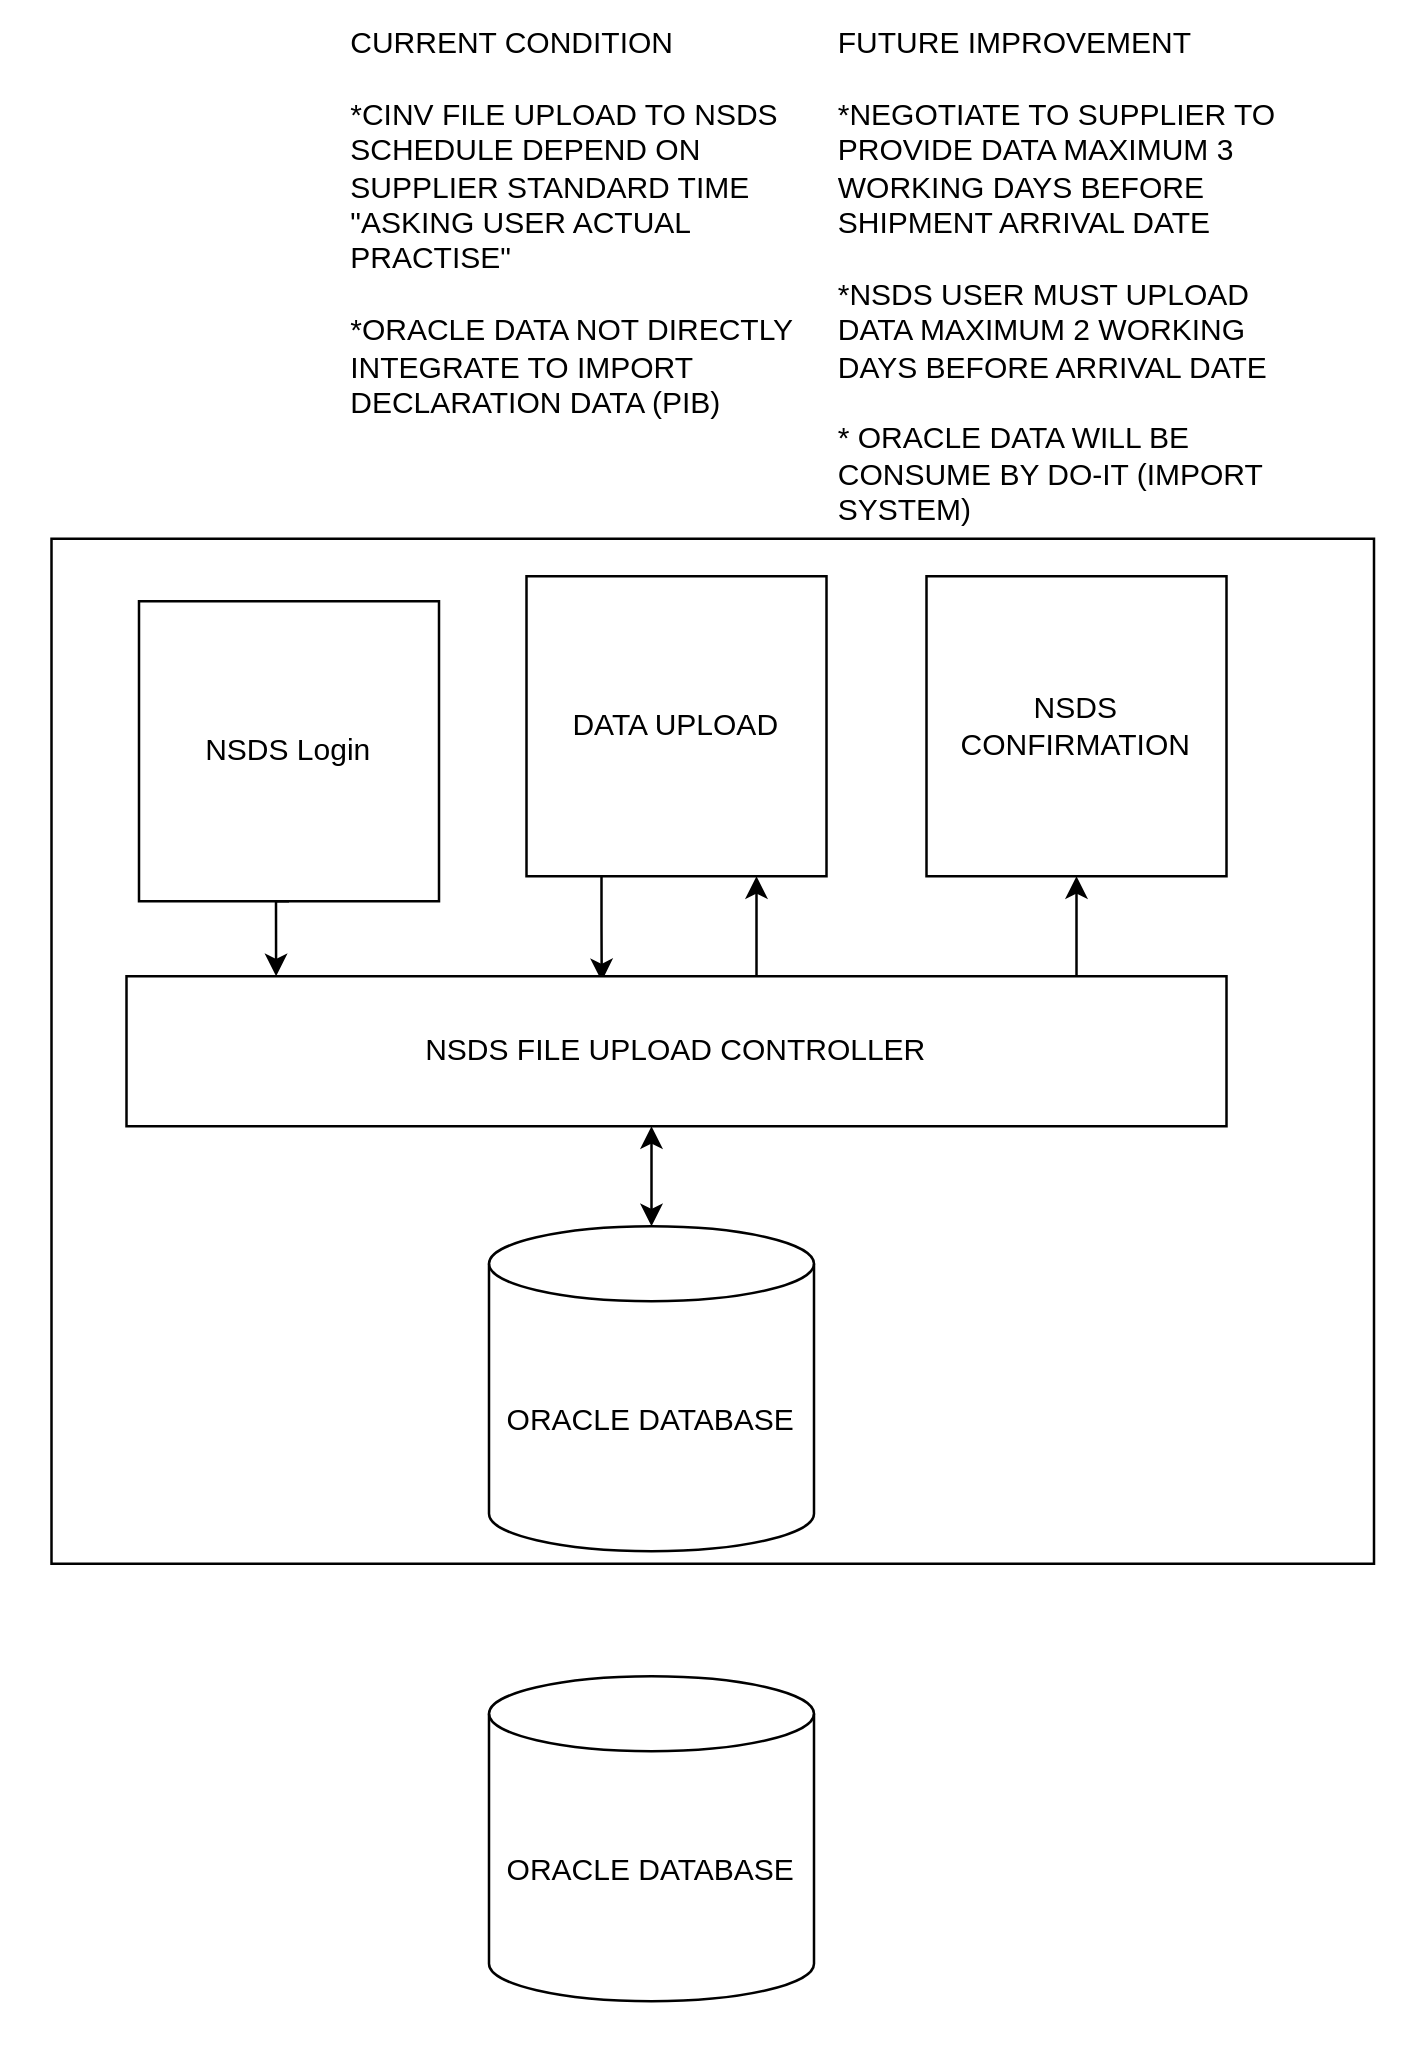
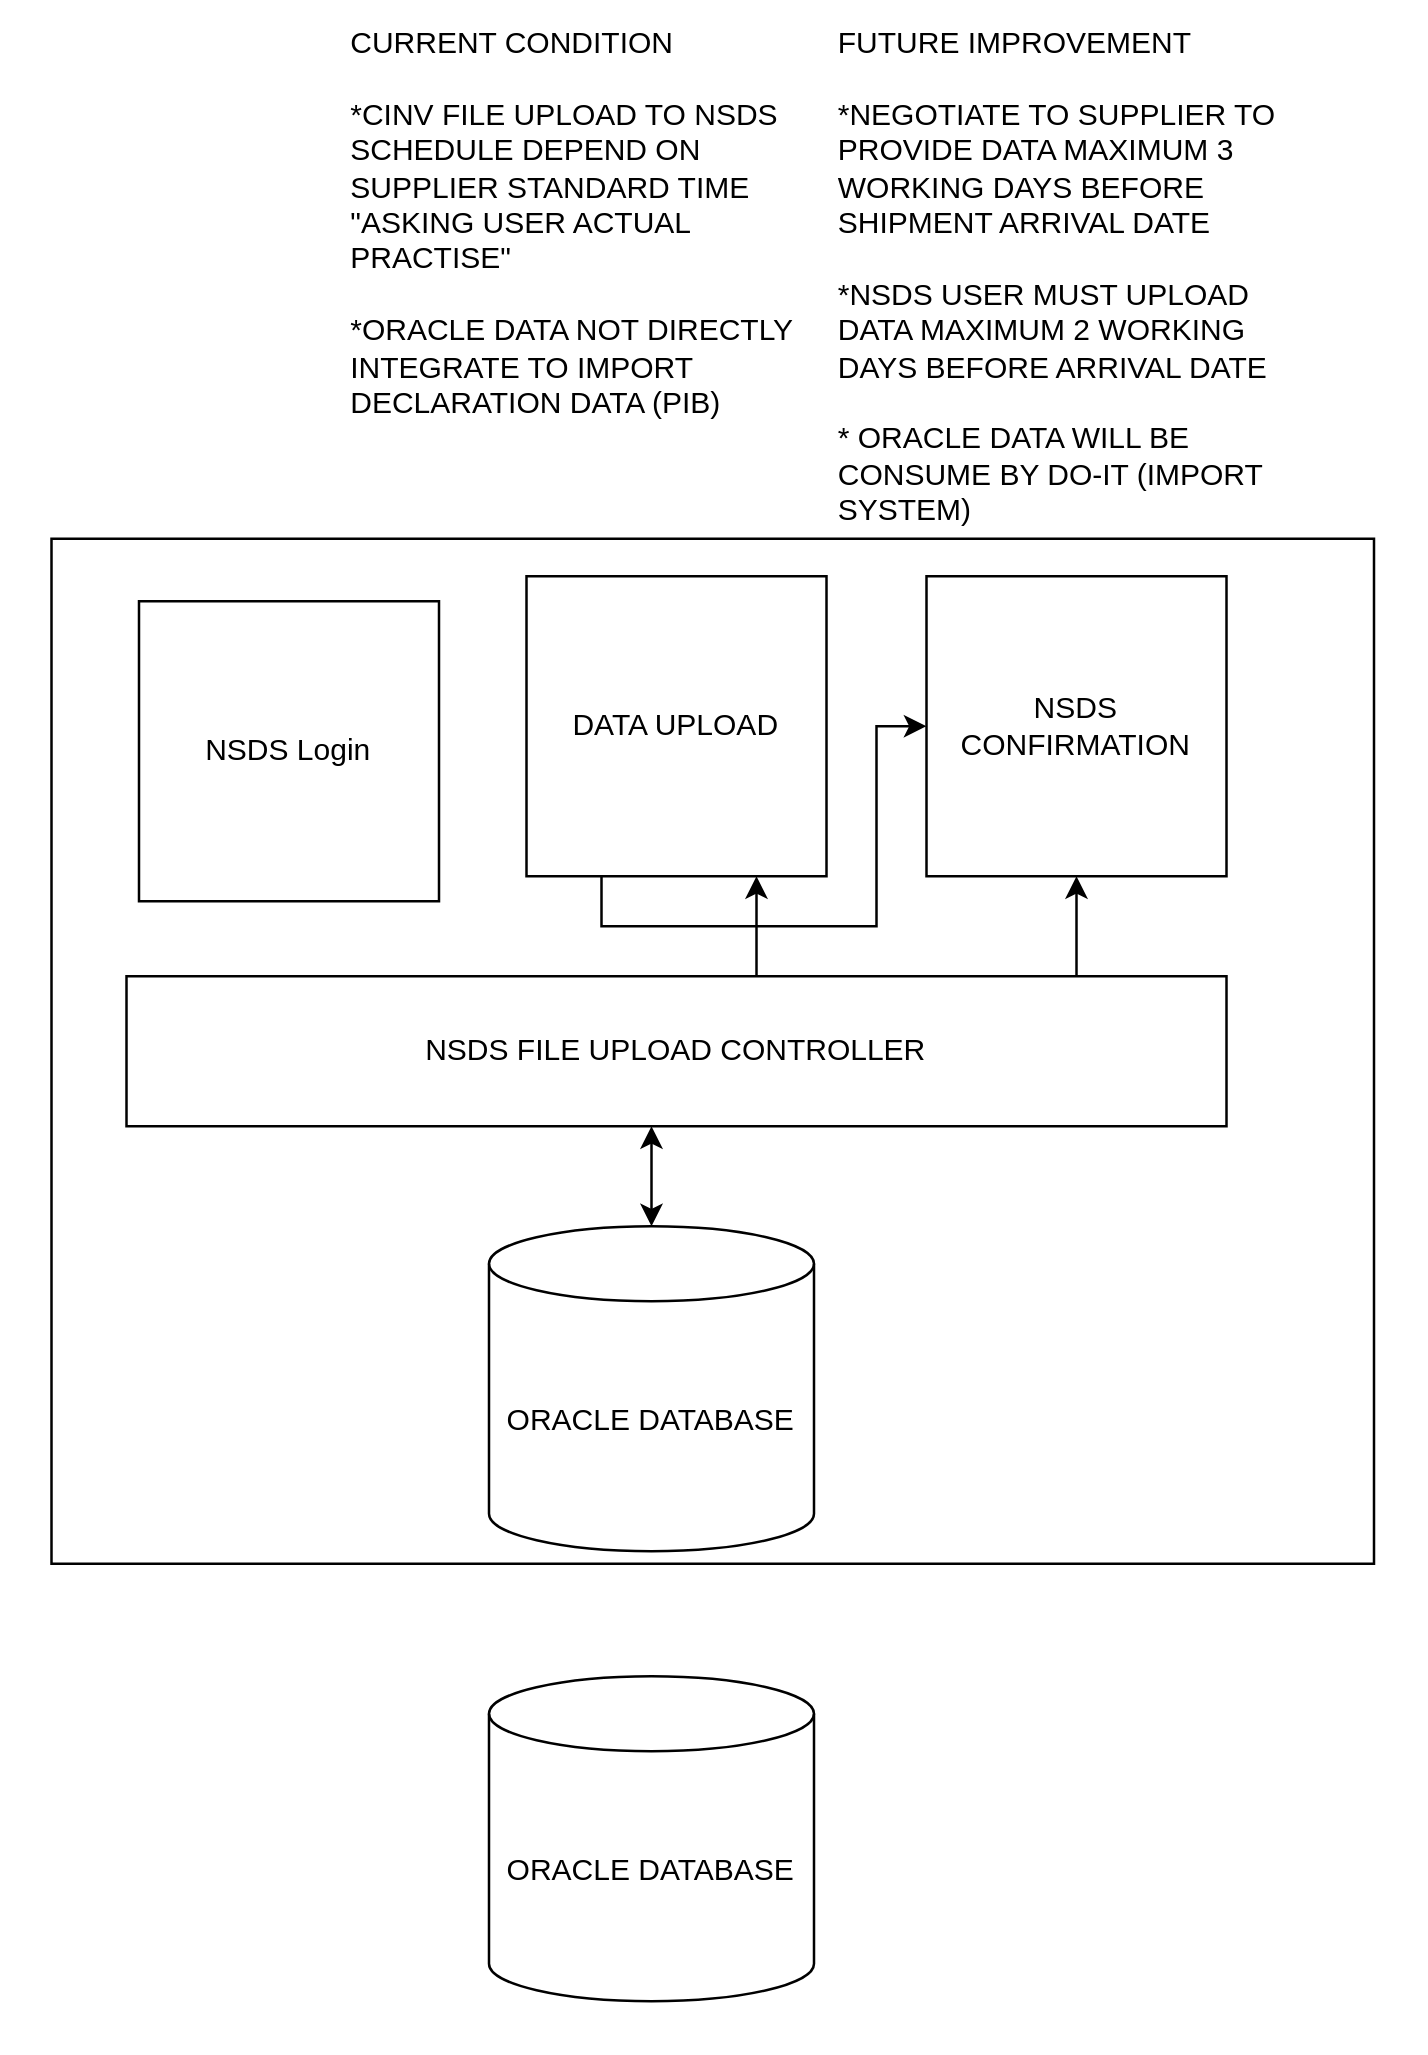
  <mxCell id="0" />
  <mxCell id="1" parent="0" />
  <mxCell id="2" value="" style="rounded=0;whiteSpace=wrap;html=1;align=left;" vertex="1" parent="1"><mxGeometry x="20" y="215" width="529" height="410" as="geometry" /></mxCell>
- <mxCell id="3" style="edgeStyle=orthogonalEdgeStyle;rounded=0;orthogonalLoop=1;jettySize=auto;html=1;exitX=0.5;exitY=1;exitDx=0;exitDy=0;entryX=0.136;entryY=0;entryDx=0;entryDy=0;entryPerimeter=0;" edge="1" parent="1" source="4" target="8"><mxGeometry relative="1" as="geometry" /></mxCell>
  <mxCell id="4" value="NSDS Login" style="whiteSpace=wrap;html=1;aspect=fixed;" vertex="1" parent="1"><mxGeometry x="55" y="240" width="120" height="120" as="geometry" /></mxCell>
- <mxCell id="5" style="edgeStyle=orthogonalEdgeStyle;rounded=0;orthogonalLoop=1;jettySize=auto;html=1;exitX=0.25;exitY=1;exitDx=0;exitDy=0;entryX=0.432;entryY=0.033;entryDx=0;entryDy=0;entryPerimeter=0;" edge="1" parent="1" source="6" target="8"><mxGeometry relative="1" as="geometry" /></mxCell>
+ <mxCell id="5" style="edgeStyle=orthogonalEdgeStyle;rounded=0;orthogonalLoop=1;jettySize=auto;html=1;exitX=0.25;exitY=1;exitDx=0;exitDy=0;" edge="1" parent="1" source="6" target="7"><mxGeometry relative="1" as="geometry" /></mxCell>
  <mxCell id="6" value="DATA UPLOAD" style="whiteSpace=wrap;html=1;aspect=fixed;" vertex="1" parent="1"><mxGeometry x="210" y="230" width="120" height="120" as="geometry" /></mxCell>
  <mxCell id="7" value="NSDS CONFIRMATION" style="whiteSpace=wrap;html=1;aspect=fixed;" vertex="1" parent="1"><mxGeometry x="370" y="230" width="120" height="120" as="geometry" /></mxCell>
  <mxCell id="8" value="NSDS FILE UPLOAD CONTROLLER" style="rounded=0;whiteSpace=wrap;html=1;" vertex="1" parent="1"><mxGeometry x="50" y="390" width="440" height="60" as="geometry" /></mxCell>
  <mxCell id="9" value="ORACLE DATABASE" style="shape=cylinder3;whiteSpace=wrap;html=1;boundedLbl=1;backgroundOutline=1;size=15;" vertex="1" parent="1"><mxGeometry x="195" y="490" width="130" height="130" as="geometry" /></mxCell>
  <mxCell id="10" value="" style="endArrow=classic;startArrow=classic;html=1;rounded=0;exitX=0.5;exitY=0;exitDx=0;exitDy=0;exitPerimeter=0;" edge="1" parent="1" source="9"><mxGeometry width="50" height="50" relative="1" as="geometry"><mxPoint x="200" y="480" as="sourcePoint" /><mxPoint x="260" y="450" as="targetPoint" /></mxGeometry></mxCell>
  <mxCell id="11" value="" style="endArrow=classic;html=1;rounded=0;entryX=0.5;entryY=1;entryDx=0;entryDy=0;" edge="1" parent="1" target="7"><mxGeometry width="50" height="50" relative="1" as="geometry"><mxPoint x="430" y="390" as="sourcePoint" /><mxPoint x="250" y="430" as="targetPoint" /></mxGeometry></mxCell>
  <mxCell id="12" value="&lt;div&gt;CURRENT CONDITION&lt;/div&gt;&lt;div&gt;&lt;br&gt;&lt;/div&gt;&lt;div align=&quot;left&quot;&gt;*CINV FILE UPLOAD TO NSDS SCHEDULE DEPEND ON SUPPLIER STANDARD TIME &quot;ASKING USER ACTUAL PRACTISE&quot;&lt;br&gt;&lt;/div&gt;&lt;div align=&quot;left&quot;&gt;&lt;br&gt;&lt;/div&gt;&lt;div align=&quot;left&quot;&gt;*ORACLE DATA NOT DIRECTLY INTEGRATE TO IMPORT DECLARATION DATA (PIB)&lt;br&gt;&lt;/div&gt;&lt;div align=&quot;left&quot;&gt;&lt;br&gt;&lt;/div&gt;&lt;div align=&quot;left&quot;&gt;&lt;br&gt;&lt;/div&gt;" style="text;html=1;strokeColor=none;fillColor=none;spacing=5;spacingTop=-20;whiteSpace=wrap;overflow=hidden;rounded=0;align=left;" vertex="1" parent="1"><mxGeometry x="135" y="20" width="190" height="160" as="geometry" /></mxCell>
  <mxCell id="13" value="" style="endArrow=classic;html=1;rounded=0;" edge="1" parent="1"><mxGeometry width="50" height="50" relative="1" as="geometry"><mxPoint x="302" y="390" as="sourcePoint" /><mxPoint x="302" y="350" as="targetPoint" /><Array as="points" /></mxGeometry></mxCell>
  <mxCell id="14" value="&lt;div&gt;FUTURE IMPROVEMENT&lt;br&gt;&lt;/div&gt;&lt;div&gt;&lt;br&gt;&lt;/div&gt;&lt;div align=&quot;left&quot;&gt;*NEGOTIATE TO SUPPLIER TO PROVIDE DATA MAXIMUM 3 WORKING DAYS BEFORE SHIPMENT ARRIVAL DATE&lt;br&gt;&lt;/div&gt;&lt;div align=&quot;left&quot;&gt;&lt;br&gt;&lt;/div&gt;&lt;div align=&quot;left&quot;&gt;*NSDS USER MUST UPLOAD DATA MAXIMUM 2 WORKING DAYS BEFORE ARRIVAL DATE&lt;/div&gt;&lt;div align=&quot;left&quot;&gt;&lt;br&gt;&lt;/div&gt;&lt;div align=&quot;left&quot;&gt;* ORACLE DATA WILL BE CONSUME BY DO-IT (IMPORT SYSTEM)&lt;br&gt;&lt;/div&gt;&lt;div align=&quot;left&quot;&gt;&lt;br&gt;&lt;/div&gt;&lt;div align=&quot;left&quot;&gt;&lt;br&gt;&lt;/div&gt;" style="text;html=1;strokeColor=none;fillColor=none;spacing=5;spacingTop=-20;whiteSpace=wrap;overflow=hidden;rounded=0;align=left;" vertex="1" parent="1"><mxGeometry x="330" y="20" width="190" height="200" as="geometry" /></mxCell>
  <mxCell id="15" value="ORACLE DATABASE" style="shape=cylinder3;whiteSpace=wrap;html=1;boundedLbl=1;backgroundOutline=1;size=15;" vertex="1" parent="1"><mxGeometry x="195" y="670" width="130" height="130" as="geometry" /></mxCell>
